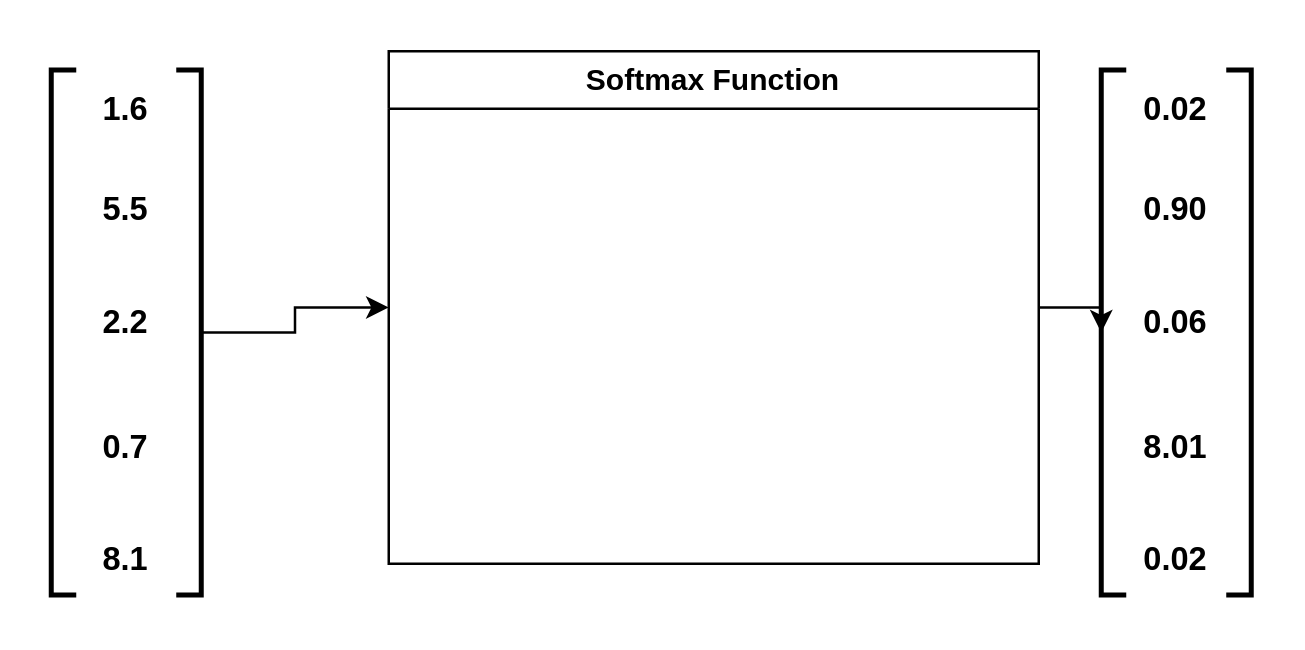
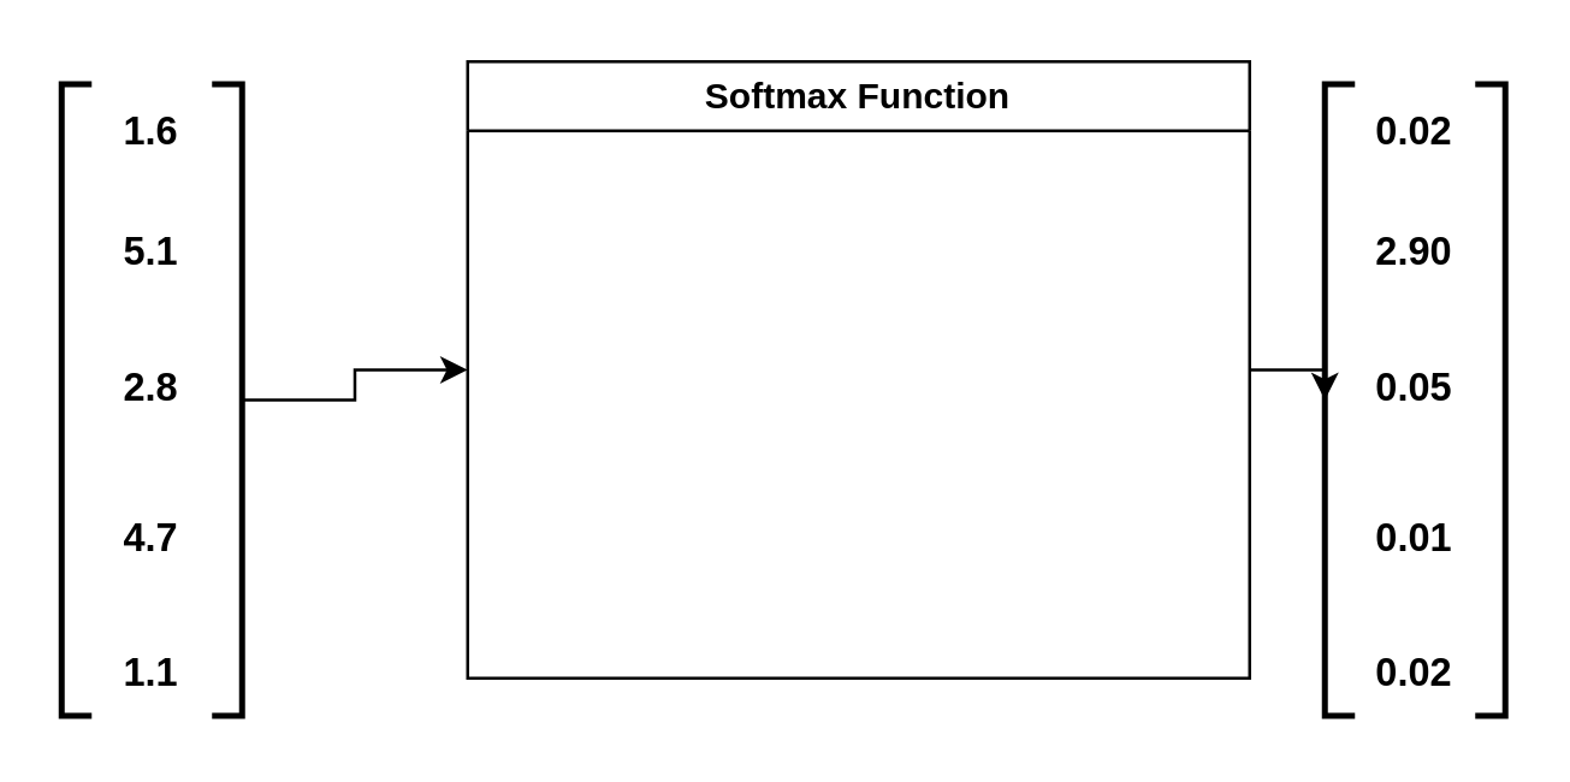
  <mxCell id="0" />
  <mxCell id="1" parent="0" />
  <mxCell id="2" style="edgeStyle=orthogonalEdgeStyle;rounded=0;orthogonalLoop=1;jettySize=auto;html=1;exitX=1;exitY=0.5;exitDx=0;exitDy=0;entryX=0;entryY=0.5;entryDx=0;entryDy=0;entryPerimeter=0;" edge="1" parent="1" source="3" target="12"><mxGeometry relative="1" as="geometry" /></mxCell>
  <mxCell id="3" value="Softmax Function" style="swimlane;whiteSpace=wrap;html=1;" vertex="1" parent="1"><mxGeometry x="155" y="20" width="260" height="205" as="geometry" /></mxCell>
  <mxCell id="4" value="" style="strokeWidth=2;html=1;shape=mxgraph.flowchart.annotation_1;align=left;pointerEvents=1;" vertex="1" parent="1"><mxGeometry x="20" y="27.5" width="10" height="210" as="geometry" /></mxCell>
  <mxCell id="5" value="1.6" style="text;html=1;strokeColor=none;fillColor=none;align=center;verticalAlign=middle;whiteSpace=wrap;rounded=0;fontSize=13;fontStyle=1" vertex="1" parent="1"><mxGeometry x="20" y="27.5" width="60" height="30" as="geometry" /></mxCell>
- <mxCell id="6" value="5.5" style="text;html=1;strokeColor=none;fillColor=none;align=center;verticalAlign=middle;whiteSpace=wrap;rounded=0;fontSize=13;fontStyle=1" vertex="1" parent="1"><mxGeometry x="20" y="67.5" width="60" height="30" as="geometry" /></mxCell>
- <mxCell id="7" value="2.2" style="text;html=1;strokeColor=none;fillColor=none;align=center;verticalAlign=middle;whiteSpace=wrap;rounded=0;fontSize=13;fontStyle=1" vertex="1" parent="1"><mxGeometry x="20" y="112.5" width="60" height="30" as="geometry" /></mxCell>
- <mxCell id="8" value="0.7" style="text;html=1;strokeColor=none;fillColor=none;align=center;verticalAlign=middle;whiteSpace=wrap;rounded=0;fontSize=13;fontStyle=1" vertex="1" parent="1"><mxGeometry x="20" y="162.5" width="60" height="30" as="geometry" /></mxCell>
- <mxCell id="9" value="8.1" style="text;html=1;strokeColor=none;fillColor=none;align=center;verticalAlign=middle;whiteSpace=wrap;rounded=0;fontSize=13;fontStyle=1" vertex="1" parent="1"><mxGeometry x="20" y="207.5" width="60" height="30" as="geometry" /></mxCell>
+ <mxCell id="6" value="5.1" style="text;html=1;strokeColor=none;fillColor=none;align=center;verticalAlign=middle;whiteSpace=wrap;rounded=0;fontSize=13;fontStyle=1" vertex="1" parent="1"><mxGeometry x="20" y="67.5" width="60" height="30" as="geometry" /></mxCell>
+ <mxCell id="7" value="2.8" style="text;html=1;strokeColor=none;fillColor=none;align=center;verticalAlign=middle;whiteSpace=wrap;rounded=0;fontSize=13;fontStyle=1" vertex="1" parent="1"><mxGeometry x="20" y="112.5" width="60" height="30" as="geometry" /></mxCell>
+ <mxCell id="8" value="4.7" style="text;html=1;strokeColor=none;fillColor=none;align=center;verticalAlign=middle;whiteSpace=wrap;rounded=0;fontSize=13;fontStyle=1" vertex="1" parent="1"><mxGeometry x="20" y="162.5" width="60" height="30" as="geometry" /></mxCell>
+ <mxCell id="9" value="1.1" style="text;html=1;strokeColor=none;fillColor=none;align=center;verticalAlign=middle;whiteSpace=wrap;rounded=0;fontSize=13;fontStyle=1" vertex="1" parent="1"><mxGeometry x="20" y="207.5" width="60" height="30" as="geometry" /></mxCell>
  <mxCell id="10" style="edgeStyle=orthogonalEdgeStyle;rounded=0;orthogonalLoop=1;jettySize=auto;html=1;exitX=0;exitY=0.5;exitDx=0;exitDy=0;exitPerimeter=0;entryX=0;entryY=0.5;entryDx=0;entryDy=0;" edge="1" parent="1" source="11" target="3"><mxGeometry relative="1" as="geometry" /></mxCell>
  <mxCell id="11" value="" style="strokeWidth=2;html=1;shape=mxgraph.flowchart.annotation_1;align=left;pointerEvents=1;rotation=-180;" vertex="1" parent="1"><mxGeometry x="70" y="27.5" width="10" height="210" as="geometry" /></mxCell>
  <mxCell id="12" value="" style="strokeWidth=2;html=1;shape=mxgraph.flowchart.annotation_1;align=left;pointerEvents=1;" vertex="1" parent="1"><mxGeometry x="440" y="27.5" width="10" height="210" as="geometry" /></mxCell>
  <mxCell id="13" value="0.02" style="text;html=1;strokeColor=none;fillColor=none;align=center;verticalAlign=middle;whiteSpace=wrap;rounded=0;fontSize=13;fontStyle=1" vertex="1" parent="1"><mxGeometry x="440" y="27.5" width="60" height="30" as="geometry" /></mxCell>
- <mxCell id="14" value="0.90" style="text;html=1;strokeColor=none;fillColor=none;align=center;verticalAlign=middle;whiteSpace=wrap;rounded=0;fontSize=13;fontStyle=1" vertex="1" parent="1"><mxGeometry x="440" y="67.5" width="60" height="30" as="geometry" /></mxCell>
- <mxCell id="15" value="0.06" style="text;html=1;strokeColor=none;fillColor=none;align=center;verticalAlign=middle;whiteSpace=wrap;rounded=0;fontSize=13;fontStyle=1" vertex="1" parent="1"><mxGeometry x="440" y="112.5" width="60" height="30" as="geometry" /></mxCell>
- <mxCell id="16" value="8.01" style="text;html=1;strokeColor=none;fillColor=none;align=center;verticalAlign=middle;whiteSpace=wrap;rounded=0;fontSize=13;fontStyle=1" vertex="1" parent="1"><mxGeometry x="440" y="162.5" width="60" height="30" as="geometry" /></mxCell>
+ <mxCell id="14" value="2.90" style="text;html=1;strokeColor=none;fillColor=none;align=center;verticalAlign=middle;whiteSpace=wrap;rounded=0;fontSize=13;fontStyle=1" vertex="1" parent="1"><mxGeometry x="440" y="67.5" width="60" height="30" as="geometry" /></mxCell>
+ <mxCell id="15" value="0.05" style="text;html=1;strokeColor=none;fillColor=none;align=center;verticalAlign=middle;whiteSpace=wrap;rounded=0;fontSize=13;fontStyle=1" vertex="1" parent="1"><mxGeometry x="440" y="112.5" width="60" height="30" as="geometry" /></mxCell>
+ <mxCell id="16" value="0.01" style="text;html=1;strokeColor=none;fillColor=none;align=center;verticalAlign=middle;whiteSpace=wrap;rounded=0;fontSize=13;fontStyle=1" vertex="1" parent="1"><mxGeometry x="440" y="162.5" width="60" height="30" as="geometry" /></mxCell>
  <mxCell id="17" value="0.02" style="text;html=1;strokeColor=none;fillColor=none;align=center;verticalAlign=middle;whiteSpace=wrap;rounded=0;fontSize=13;fontStyle=1" vertex="1" parent="1"><mxGeometry x="440" y="207.5" width="60" height="30" as="geometry" /></mxCell>
  <mxCell id="18" value="" style="strokeWidth=2;html=1;shape=mxgraph.flowchart.annotation_1;align=left;pointerEvents=1;rotation=-180;" vertex="1" parent="1"><mxGeometry x="490" y="27.5" width="10" height="210" as="geometry" /></mxCell>
